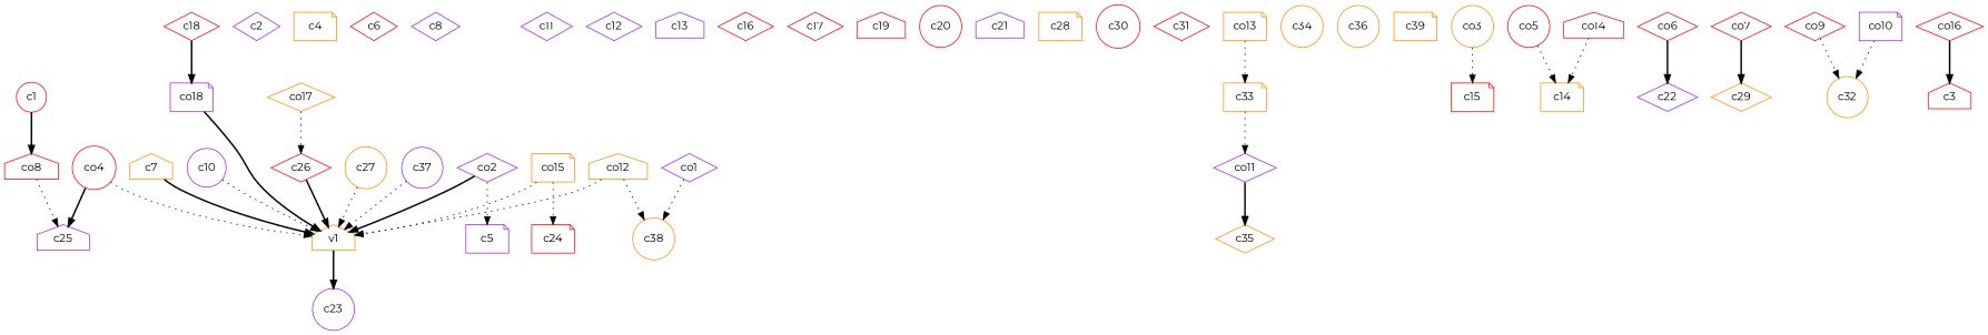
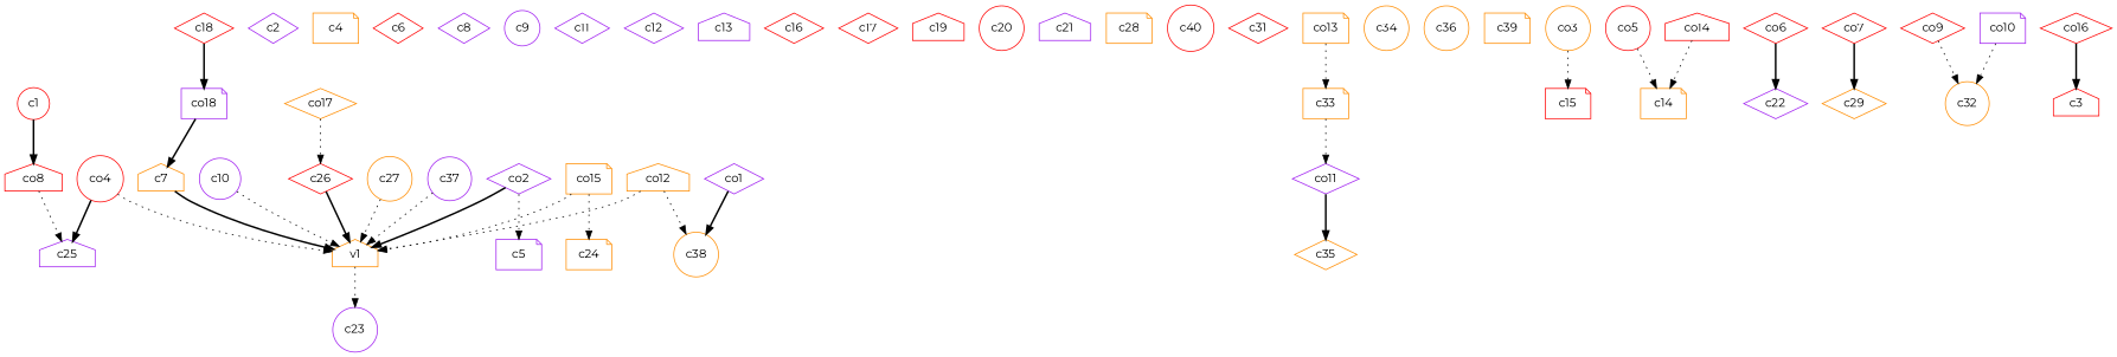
  strict digraph {
    fontname=Montserrat
    node [color=red fontname=Montserrat shape=diamond]
    edge [fontname=Montserrat style=dotted weight=1]
    c1 [shape=circle]
    co8 [shape=house]
    c25 [color=purple shape=house]
    c2 [color=purple]
    c4 [color=darkorange shape=note]
    c6
    c7 [color=darkorange shape=house]
    v1 [color=darkorange shape=house]
    c23 [color=purple shape=circle]
    c8 [color=purple]
+   c9 [color=purple shape=circle]
    c10 [color=purple shape=circle]
    c11 [color=purple]
    c12 [color=purple]
    c13 [color=purple shape=house]
    c16
    c17
    co18 [color=purple shape=note]
    c18
    c19 [shape=house]
    c20 [shape=circle]
    c21 [color=purple shape=house]
    c26
    c27 [color=darkorange shape=circle]
    c28 [color=darkorange shape=note]
-   c30 [shape=circle]
+   c30 [shape=circle label=c40]
    c31
    c33 [color=darkorange shape=note]
    co11 [color=purple]
    c35 [color=darkorange]
    c34 [color=darkorange shape=circle]
    c36 [color=darkorange shape=circle]
    c37 [color=purple shape=circle]
    c39 [color=darkorange shape=note]
    co1 [color=purple]
    c38 [color=darkorange shape=circle]
    co2 [color=purple]
    c5 [color=purple shape=note]
    co3 [color=darkorange shape=circle]
    c15 [shape=note]
    co4 [shape=circle]
    co5 [shape=circle]
    c14 [color=darkorange shape=note]
    c22 [color=purple]
    co6
    c29 [color=darkorange]
    co7
    c32 [color=darkorange shape=circle]
    co9
    co10 [color=purple shape=note]
    co12 [color=darkorange shape=house]
    co13 [color=darkorange shape=note]
    co14 [shape=house]
    co15 [color=darkorange shape=note]
-   c24 [shape=note]
+   c24 [color=darkorange shape=note]
    c3 [shape=house]
    co16
    co17 [color=darkorange]
    c1 -> co8 [style=bold]
    co8 -> c25
    c7 -> v1 [style=bold]
-   v1 -> c23 [style=bold]
+   v1 -> c23
    c10 -> v1
-   co18 -> v1 [style=bold]
+   co18 -> c7 [style=bold]
    c18 -> co18 [style=bold]
    c26 -> v1 [style=bold]
    c27 -> v1
    c33 -> co11
    co11 -> c35 [style=bold]
    c37 -> v1
-   co1 -> c38
+   co1 -> c38 [style=bold]
    co2 -> v1 [style=bold]
    co2 -> c5
    co3 -> c15
    co4 -> c25 [style=bold]
    co4 -> v1
    co5 -> c14
    co6 -> c22 [style=bold]
    co7 -> c29 [style=bold]
    co9 -> c32
    co10 -> c32
    co12 -> v1
    co12 -> c38
    co13 -> c33
    co14 -> c14
    co15 -> v1
    co15 -> c24
    co16 -> c3 [style=bold]
    co17 -> c26
  }
